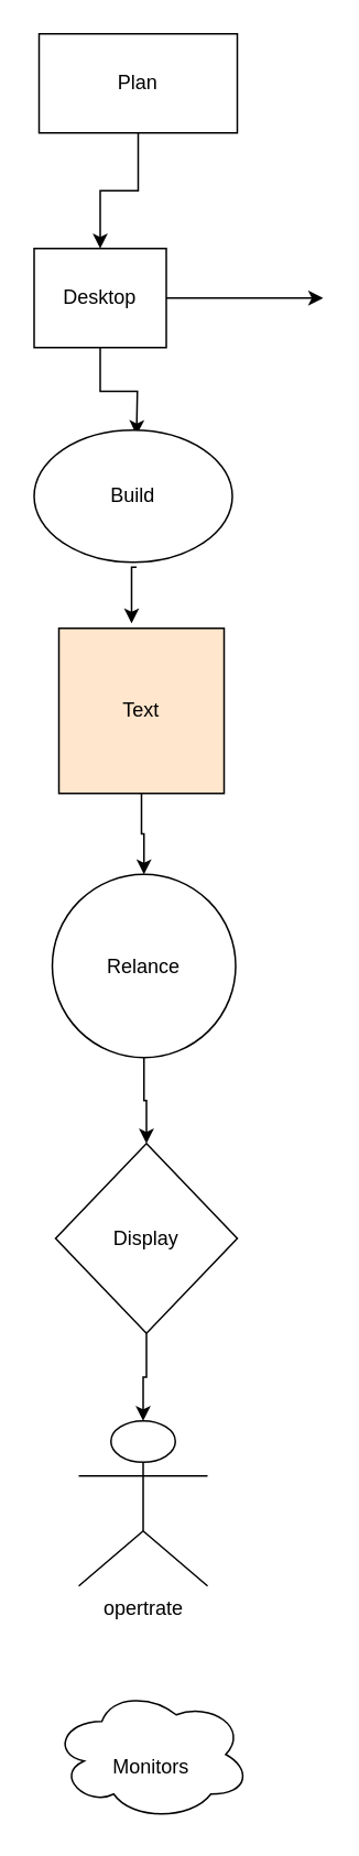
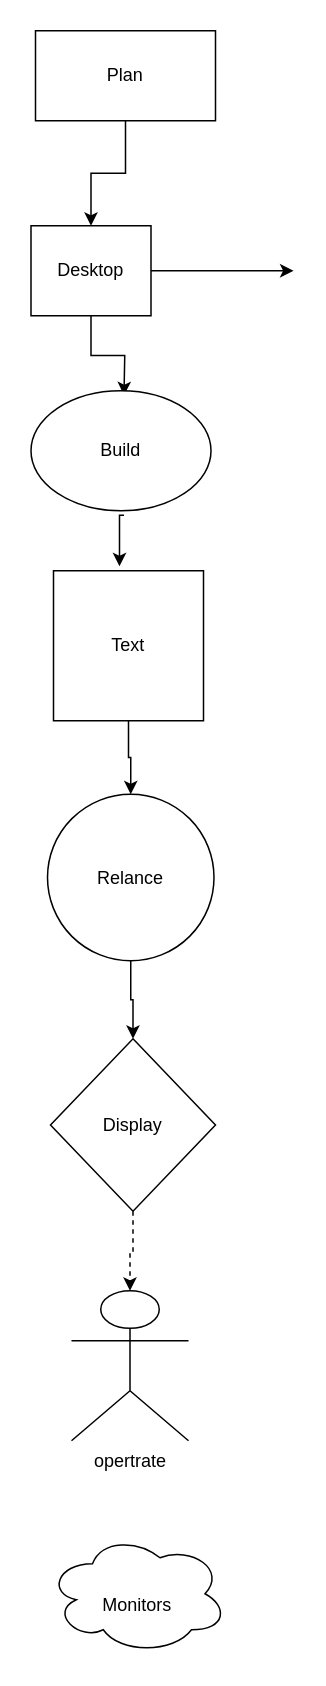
  <mxCell id="0" />
  <mxCell id="1" parent="0" />
  <mxCell id="2" style="edgeStyle=orthogonalEdgeStyle;rounded=0;orthogonalLoop=1;jettySize=auto;html=1;" edge="1" parent="1" source="4"><mxGeometry relative="1" as="geometry"><mxPoint x="195" as="targetPoint" y="180" /></mxGeometry></mxCell>
  <mxCell id="3" style="edgeStyle=orthogonalEdgeStyle;rounded=0;orthogonalLoop=1;jettySize=auto;html=1;entryX=0.5;entryY=0;entryDx=0;entryDy=0;" edge="1" parent="1" source="4"><mxGeometry relative="1" as="geometry"><mxPoint x="82" y="263" as="targetPoint" /></mxGeometry></mxCell>
  <mxCell id="4" value="Desktop" style="rounded=0;whiteSpace=wrap;html=1;" vertex="1" parent="1"><mxGeometry x="20" y="150" width="80" height="60" as="geometry" /></mxCell>
  <mxCell id="5" style="edgeStyle=orthogonalEdgeStyle;rounded=0;orthogonalLoop=1;jettySize=auto;html=1;entryX=0.5;entryY=0;entryDx=0;entryDy=0;" edge="1" parent="1" source="6" target="8"><mxGeometry relative="1" as="geometry" /></mxCell>
- <mxCell id="6" value="Text" style="whiteSpace=wrap;html=1;aspect=fixed;fillColor=#ffe6cc;" vertex="1" parent="1"><mxGeometry x="35" y="380" width="100" height="100" as="geometry" /></mxCell>
+ <mxCell id="6" value="Text" style="whiteSpace=wrap;html=1;aspect=fixed;" vertex="1" parent="1"><mxGeometry x="35" y="380" width="100" height="100" as="geometry" /></mxCell>
  <mxCell id="7" style="edgeStyle=orthogonalEdgeStyle;rounded=0;orthogonalLoop=1;jettySize=auto;html=1;" edge="1" parent="1" source="8" target="10"><mxGeometry relative="1" as="geometry" /></mxCell>
  <mxCell id="8" value="Relance" style="ellipse;whiteSpace=wrap;html=1;aspect=fixed;" vertex="1" parent="1"><mxGeometry x="31" y="529" width="111" height="111" as="geometry" /></mxCell>
- <mxCell id="9" style="edgeStyle=orthogonalEdgeStyle;rounded=0;orthogonalLoop=1;jettySize=auto;html=1;" edge="1" parent="1" source="10" target="11"><mxGeometry relative="1" as="geometry" /></mxCell>
+ <mxCell id="9" style="edgeStyle=orthogonalEdgeStyle;rounded=0;orthogonalLoop=1;jettySize=auto;html=1;dashed=1;" edge="1" parent="1" source="10" target="11"><mxGeometry relative="1" as="geometry" /></mxCell>
  <mxCell id="10" value="Display" style="rhombus;whiteSpace=wrap;html=1;" vertex="1" parent="1"><mxGeometry x="33" y="692" width="110" height="115" as="geometry" /></mxCell>
  <mxCell id="11" value="opertrate" style="shape=umlActor;verticalLabelPosition=bottom;verticalAlign=top;html=1;outlineConnect=0;" vertex="1" parent="1"><mxGeometry x="47" y="860" width="78" height="100" as="geometry" /></mxCell>
  <mxCell id="12" value="&lt;div&gt;&lt;br&gt;&lt;/div&gt;Monitors" style="ellipse;shape=cloud;whiteSpace=wrap;html=1;" vertex="1" parent="1"><mxGeometry x="31" y="1022" width="120" height="80" as="geometry" /></mxCell>
  <mxCell id="13" style="edgeStyle=orthogonalEdgeStyle;rounded=0;orthogonalLoop=1;jettySize=auto;html=1;entryX=0.44;entryY=-0.03;entryDx=0;entryDy=0;entryPerimeter=0;" edge="1" parent="1" target="6"><mxGeometry relative="1" as="geometry"><mxPoint x="82" y="343" as="sourcePoint" /></mxGeometry></mxCell>
  <mxCell id="14" style="edgeStyle=orthogonalEdgeStyle;rounded=0;orthogonalLoop=1;jettySize=auto;html=1;" edge="1" parent="1" source="15" target="4"><mxGeometry relative="1" as="geometry" /></mxCell>
  <mxCell id="15" value="Plan" style="rounded=0;whiteSpace=wrap;html=1;" vertex="1" parent="1"><mxGeometry x="23" y="20" width="120" height="60" as="geometry" /></mxCell>
  <mxCell id="16" value="Build" style="ellipse;whiteSpace=wrap;html=1;" vertex="1" parent="1"><mxGeometry x="20" y="260" width="120" height="80" as="geometry" /></mxCell>
